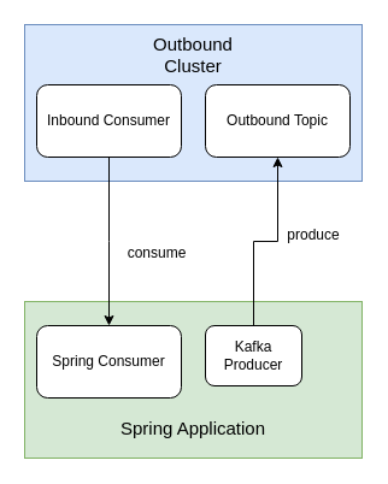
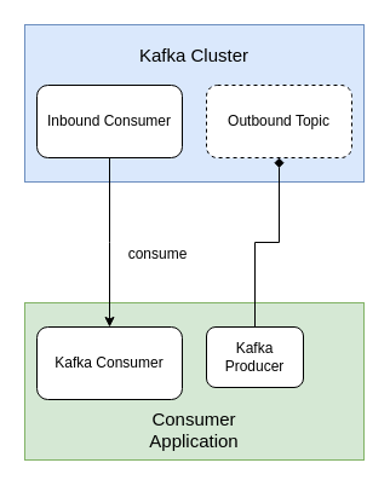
  <mxCell id="0" />
  <mxCell id="1" parent="0" />
  <mxCell id="2" value="" style="rounded=0;whiteSpace=wrap;html=1;fillColor=#dae8fc;strokeColor=#6c8ebf;" vertex="1" parent="1"><mxGeometry x="20" y="20" width="280" height="130" as="geometry" /></mxCell>
  <mxCell id="3" value="Inbound Consumer" style="rounded=1;whiteSpace=wrap;html=1;" vertex="1" parent="1"><mxGeometry x="30" y="70" width="120" height="60" as="geometry" /></mxCell>
- <mxCell id="4" value="Outbound Topic" style="rounded=1;whiteSpace=wrap;html=1;" vertex="1" parent="1"><mxGeometry x="170" y="70" width="120" height="60" as="geometry" /></mxCell>
- <mxCell id="5" value="&lt;font style=&quot;font-size: 15px;&quot;&gt;Outbound Cluster&lt;/font&gt;" style="text;html=1;align=center;verticalAlign=middle;whiteSpace=wrap;rounded=0;" vertex="1" parent="1"><mxGeometry x="110" y="20" width="100" height="50" as="geometry" /></mxCell>
+ <mxCell id="4" value="Outbound Topic" style="rounded=1;whiteSpace=wrap;html=1;dashed=1;" vertex="1" parent="1"><mxGeometry x="170" y="70" width="120" height="60" as="geometry" /></mxCell>
+ <mxCell id="5" value="&lt;font style=&quot;font-size: 15px;&quot;&gt;Kafka Cluster&lt;/font&gt;" style="text;html=1;align=center;verticalAlign=middle;whiteSpace=wrap;rounded=0;" vertex="1" parent="1"><mxGeometry x="110" y="20" width="100" height="50" as="geometry" /></mxCell>
  <mxCell id="6" value="" style="rounded=0;whiteSpace=wrap;html=1;fillColor=#d5e8d4;strokeColor=#82b366;" vertex="1" parent="1"><mxGeometry x="20" y="250" width="280" height="130" as="geometry" /></mxCell>
- <mxCell id="7" value="Spring Consumer" style="rounded=1;whiteSpace=wrap;html=1;" vertex="1" parent="1"><mxGeometry x="30" y="270" width="120" height="60" as="geometry" /></mxCell>
- <mxCell id="8" style="edgeStyle=orthogonalEdgeStyle;rounded=0;orthogonalLoop=1;jettySize=auto;html=1;entryX=0.5;entryY=1;entryDx=0;entryDy=0;" edge="1" parent="1" source="9" target="4"><mxGeometry relative="1" as="geometry" /></mxCell>
+ <mxCell id="7" value="Kafka Consumer" style="rounded=1;whiteSpace=wrap;html=1;" vertex="1" parent="1"><mxGeometry x="30" y="270" width="120" height="60" as="geometry" /></mxCell>
+ <mxCell id="8" style="edgeStyle=orthogonalEdgeStyle;rounded=0;orthogonalLoop=1;jettySize=auto;html=1;entryX=0.5;entryY=1;entryDx=0;entryDy=0;endArrow=diamond;" edge="1" parent="1" source="9" target="4"><mxGeometry relative="1" as="geometry" /></mxCell>
  <mxCell id="9" value="Kafka Producer" style="rounded=1;whiteSpace=wrap;html=1;" vertex="1" parent="1"><mxGeometry x="170" y="270" width="80" height="50" as="geometry" /></mxCell>
- <mxCell id="10" value="&lt;font style=&quot;font-size: 15px;&quot;&gt;Spring Application&lt;/font&gt;" style="text;html=1;align=center;verticalAlign=middle;whiteSpace=wrap;rounded=0;" vertex="1" parent="1"><mxGeometry x="95" y="330" width="130" height="50" as="geometry" /></mxCell>
+ <mxCell id="10" value="&lt;font style=&quot;font-size: 15px;&quot;&gt;Consumer Application&lt;/font&gt;" style="text;html=1;align=center;verticalAlign=middle;whiteSpace=wrap;rounded=0;" vertex="1" parent="1"><mxGeometry x="95" y="330" width="130" height="50" as="geometry" /></mxCell>
  <mxCell id="11" style="edgeStyle=orthogonalEdgeStyle;rounded=0;orthogonalLoop=1;jettySize=auto;html=1;exitX=0.5;exitY=1;exitDx=0;exitDy=0;" edge="1" parent="1" source="3"><mxGeometry relative="1" as="geometry"><mxPoint x="90" y="270" as="targetPoint" /></mxGeometry></mxCell>
  <mxCell id="12" value="consume" style="text;html=1;align=center;verticalAlign=middle;whiteSpace=wrap;rounded=0;" vertex="1" parent="1"><mxGeometry x="100" y="195" width="60" height="30" as="geometry" /></mxCell>
- <mxCell id="13" value="produce" style="text;html=1;align=center;verticalAlign=middle;whiteSpace=wrap;rounded=0;" vertex="1" parent="1"><mxGeometry x="230" y="180" width="60" height="30" as="geometry" /></mxCell>
